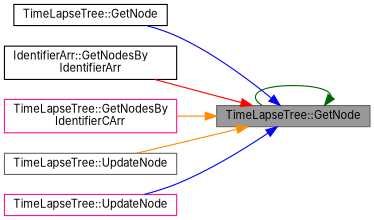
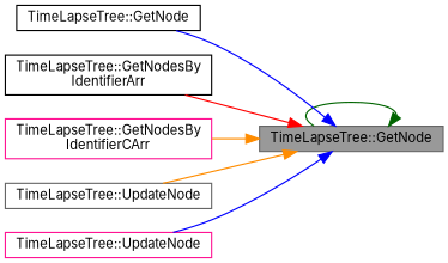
  digraph {
    rankdir=RL
    fontname=Inter
    node [color=gray40 fillcolor=white fontname=Inter fontsize=10 shape=box style=filled]
    edge [color=blue dir=back fontname=Inter fontsize=10 labelfontname=Helvetica labelfontsize=10 style=solid]
    n1 [fillcolor=grey60 fontcolor=black height=0.2 label="TimeLapseTree::GetNode" width=0.4]
    n2 [color=black height=0.2 label="TimeLapseTree::GetNode" width=0.4]
-   n3 [color=black height=0.2 label="IdentifierArr::GetNodesBy\lIdentifierArr" width=0.4]
+   n3 [color=black height=0.2 label="TimeLapseTree::GetNodesBy\lIdentifierArr" width=0.4]
    n4 [color=deeppink height=0.2 label="TimeLapseTree::GetNodesBy\lIdentifierCArr" width=0.4]
    n5 [height=0.2 label="TimeLapseTree::UpdateNode" width=0.4]
    n6 [color=deeppink height=0.2 label="TimeLapseTree::UpdateNode" width=0.4]
    n1 -> n1 [color=darkgreen]
    n1 -> n2
    n1 -> n3 [color=red]
    n1 -> n4 [color=darkorange]
    n1 -> n5 [color=darkorange]
    n1 -> n6
  }
